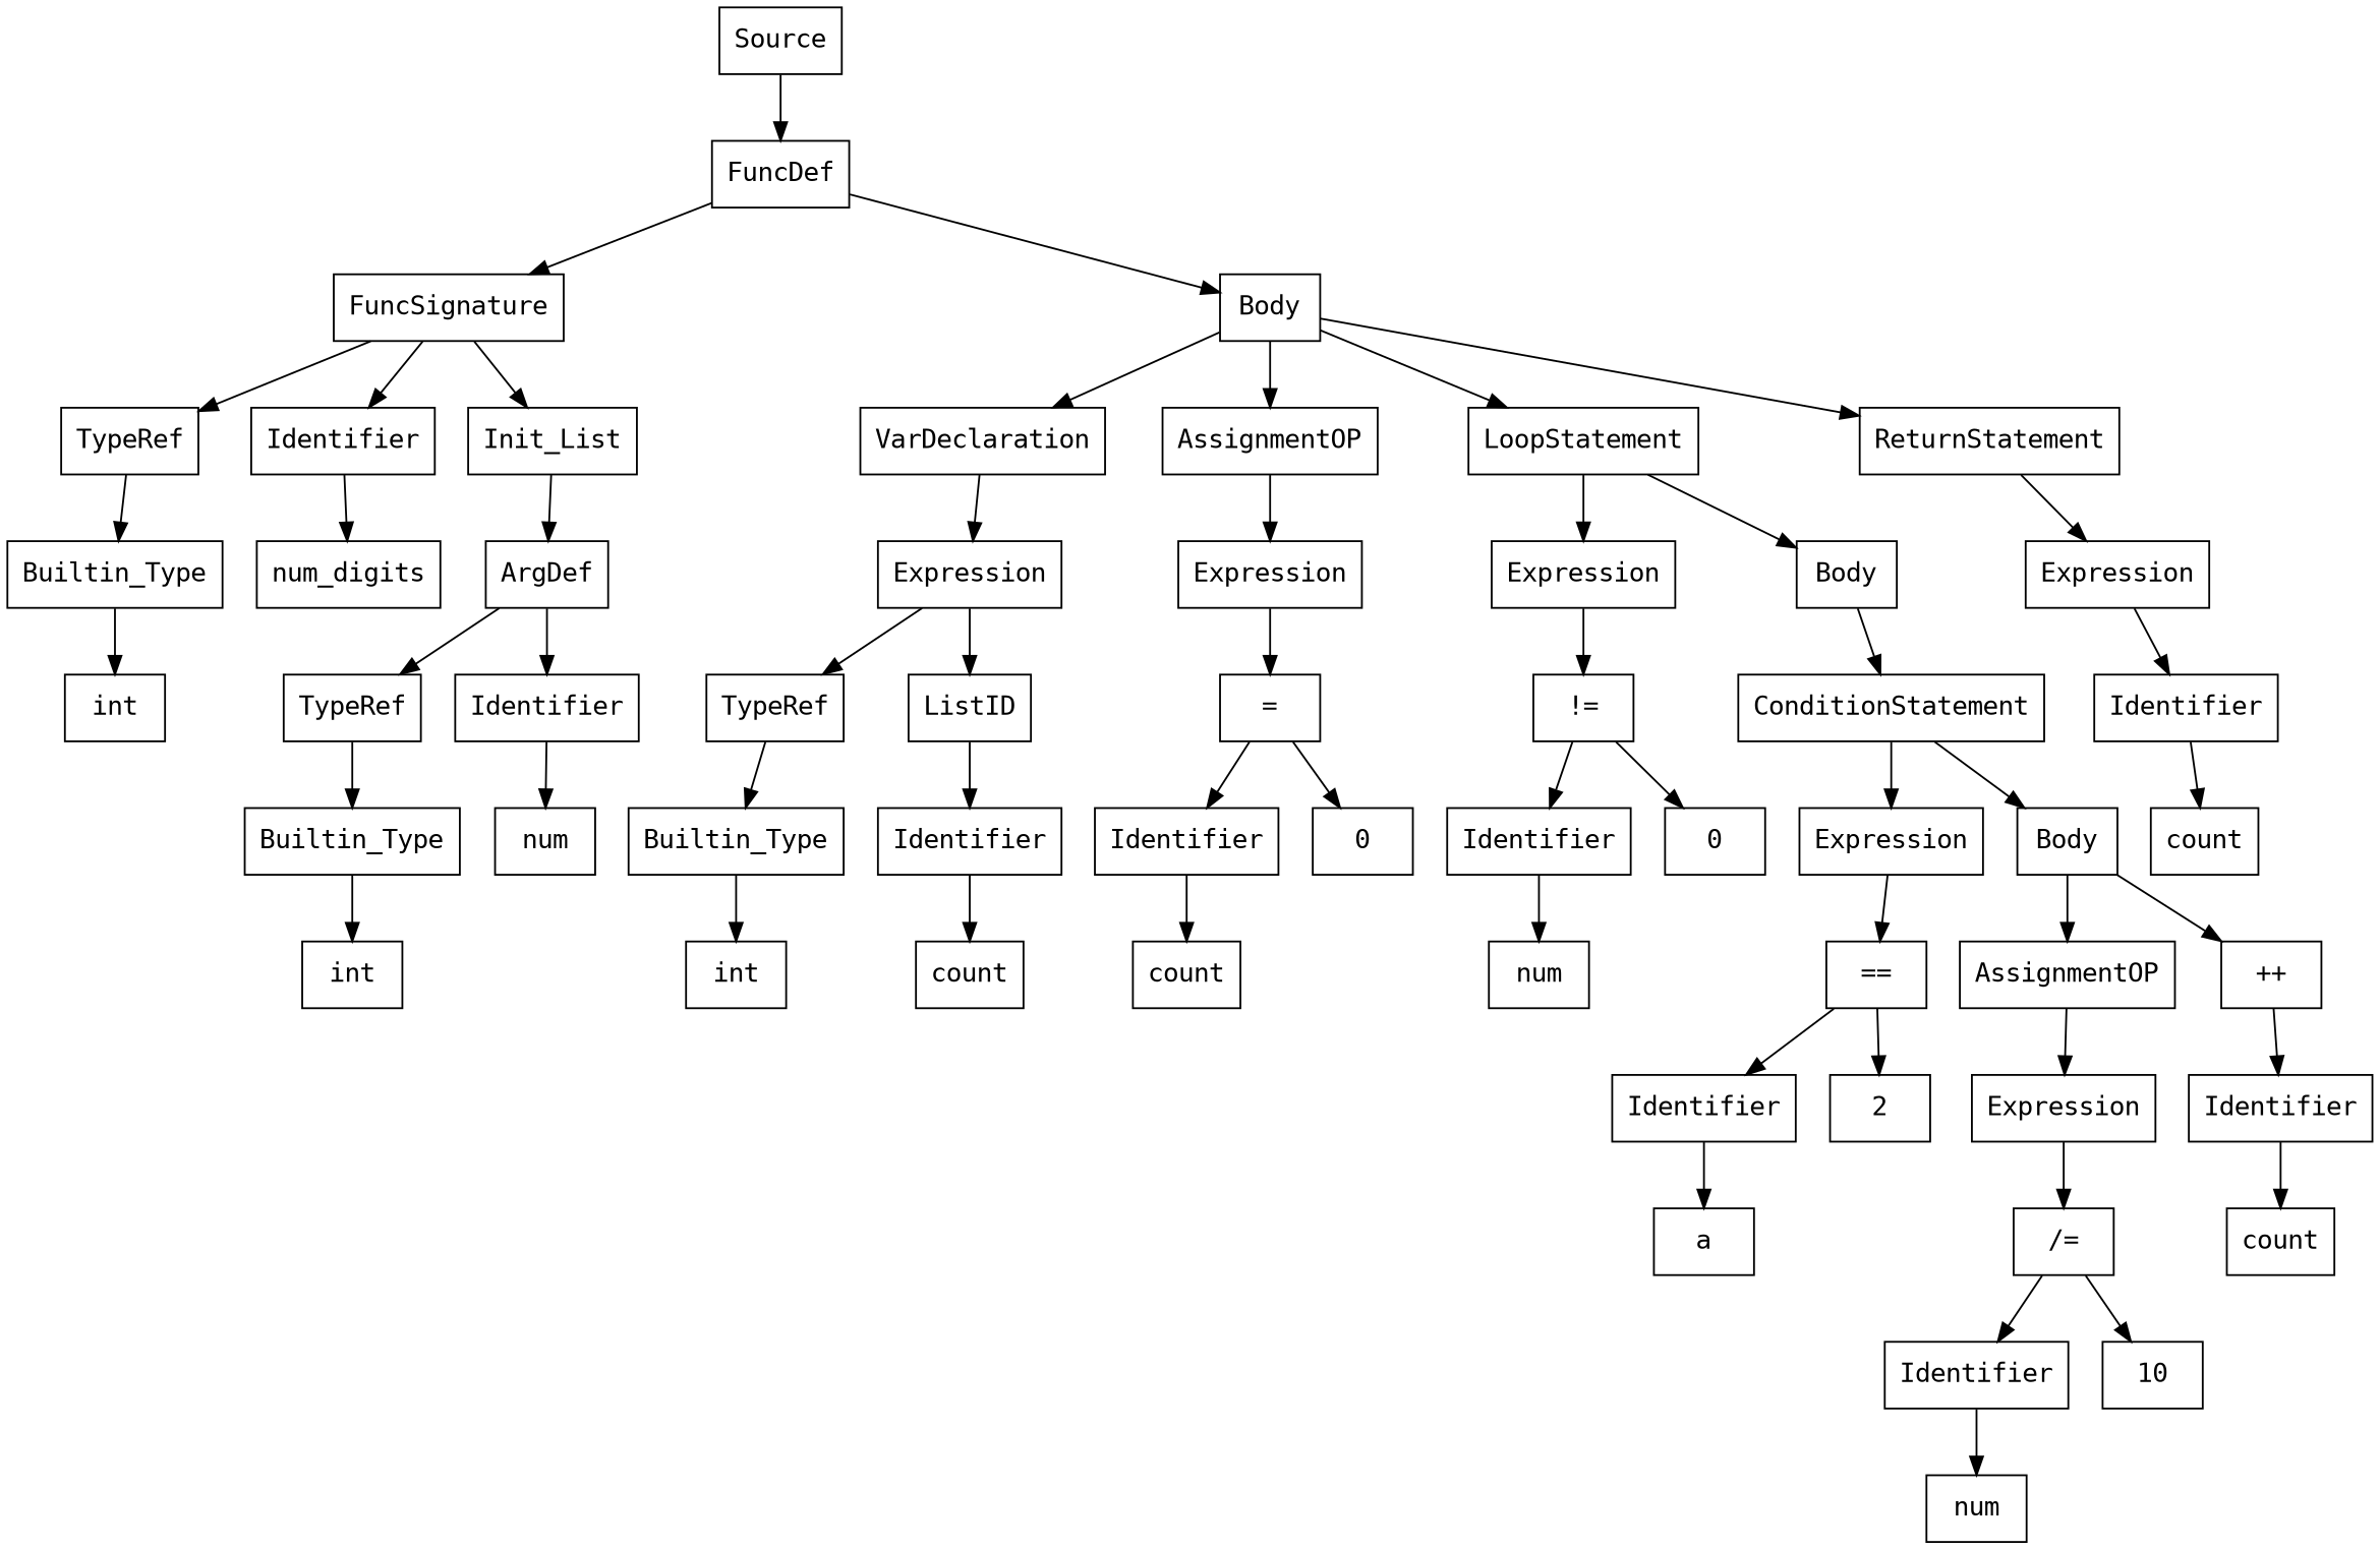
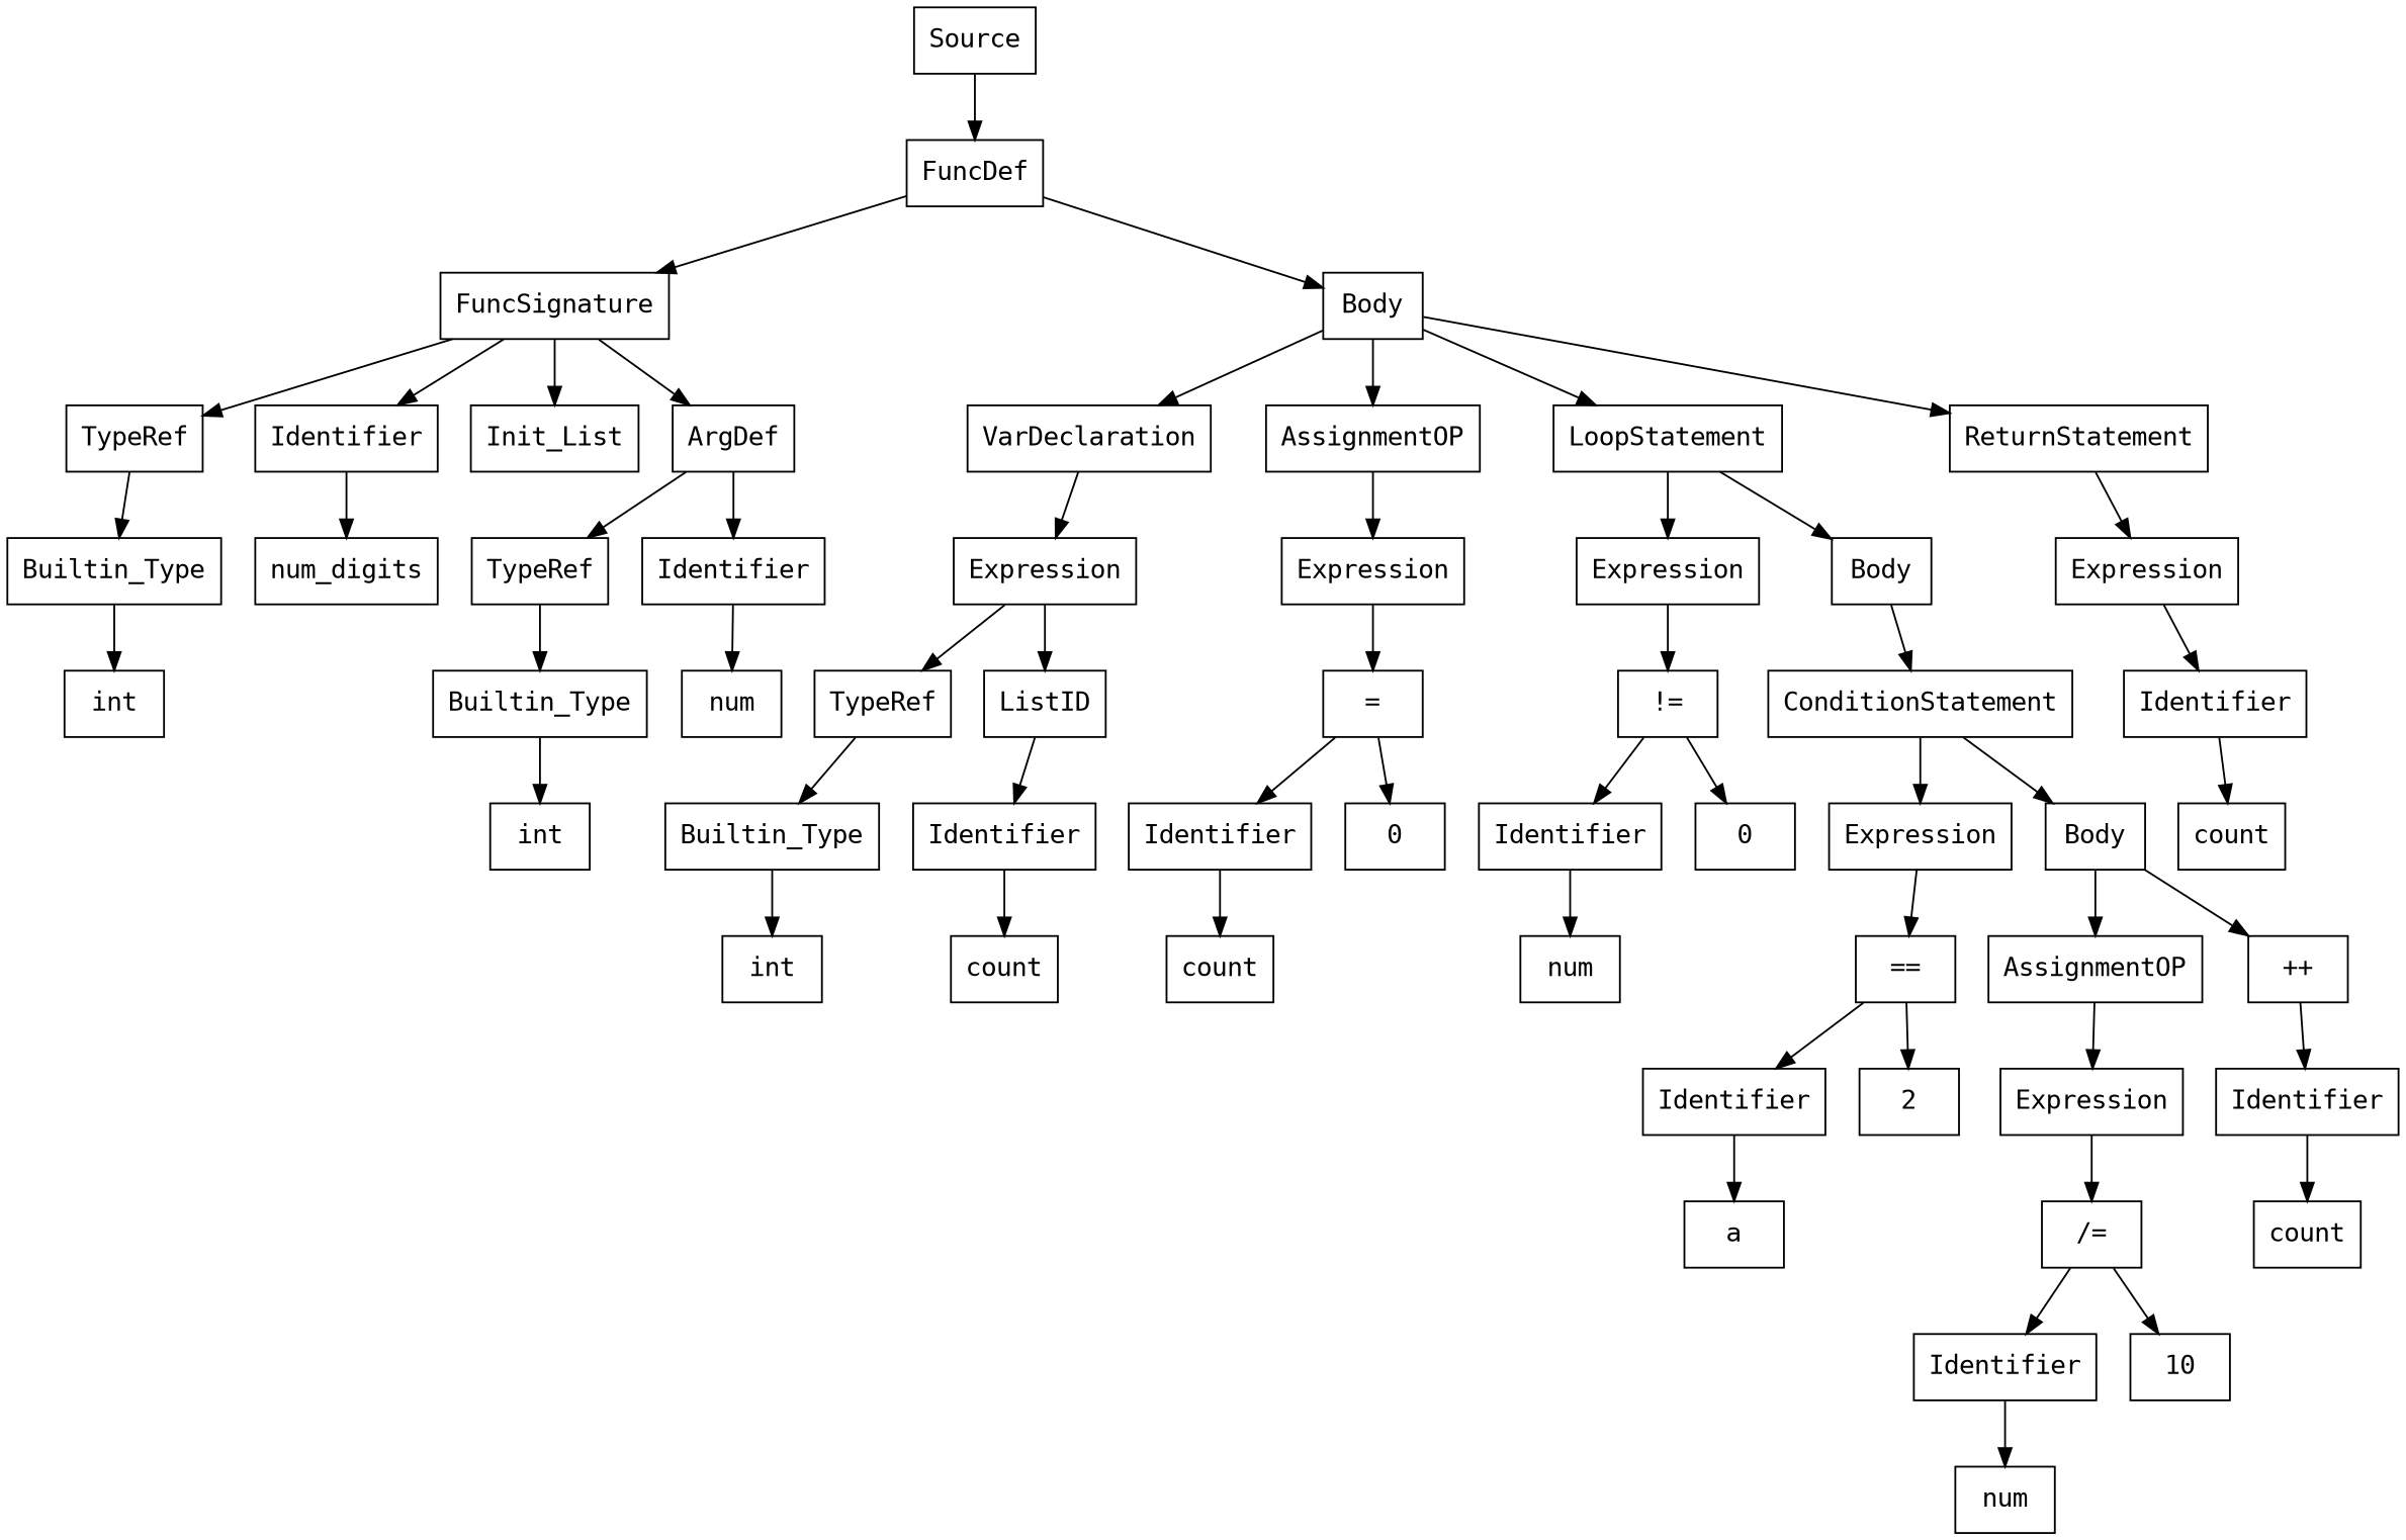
  digraph {
    fontname="DejaVu Sans Mono"
    node [fontname="DejaVu Sans Mono" shape=box]
    edge [fontname="DejaVu Sans Mono"]
    n1 [label=Source]
    n2 [label=FuncDef]
    n3 [label=FuncSignature]
    n4 [label=Body]
    n5 [label=TypeRef]
    n6 [label=Identifier]
    n7 [label=Init_List]
    n8 [label=VarDeclaration]
    n9 [label=AssignmentOP]
    n10 [label=LoopStatement]
    n11 [label=ReturnStatement]
    n12 [label=Builtin_Type]
    n13 [label=num_digits]
    n14 [label=ArgDef]
    n15 [label=int]
    n16 [label=TypeRef]
    n17 [label=Identifier]
    n18 [label=Builtin_Type]
    n19 [label=num]
    n20 [label=int]
    n21 [label=Expression]
    n22 [label=Expression]
    n23 [label=Expression]
    n24 [label=Body]
    n25 [label=Expression]
    n26 [label=TypeRef]
    n27 [label=ListID]
    n28 [label=Builtin_Type]
    n29 [label=Identifier]
    n30 [label=int]
    n31 [label=count]
    n32 [label="="]
    n33 [label=Identifier]
    n34 [label=0]
    n35 [label=count]
    n36 [label="!="]
    n37 [label=ConditionStatement]
    n38 [label=Identifier]
    n39 [label=0]
    n40 [label=num]
    n41 [label=Expression]
    n42 [label=Body]
    n43 [label="=="]
    n44 [label=AssignmentOP]
    n45 [label="++"]
    n46 [label=Identifier]
    n47 [label=2]
    n48 [label=a]
    n49 [label=Expression]
    n50 [label=Identifier]
    n51 [label="/="]
    n52 [label=Identifier]
    n53 [label=10]
    n54 [label=num]
    n55 [label=count]
    n56 [label=Identifier]
    n57 [label=count]
    n1 -> n2
    n2 -> n3
    n2 -> n4
    n3 -> n5
    n3 -> n6
    n3 -> n7
    n4 -> n8
    n4 -> n9
    n4 -> n10
    n4 -> n11
    n5 -> n12
    n6 -> n13
-   n7 -> n14
+   n3 -> n14
    n8 -> n21
    n9 -> n22
    n10 -> n23
    n10 -> n24
    n11 -> n25
    n12 -> n15
    n14 -> n16
    n14 -> n17
    n16 -> n18
    n17 -> n19
    n18 -> n20
    n21 -> n26
    n21 -> n27
    n22 -> n32
    n23 -> n36
    n24 -> n37
    n25 -> n56
    n26 -> n28
    n27 -> n29
    n28 -> n30
    n29 -> n31
    n32 -> n33
    n32 -> n34
    n33 -> n35
    n36 -> n38
    n36 -> n39
    n37 -> n41
    n37 -> n42
    n38 -> n40
    n41 -> n43
    n42 -> n44
    n42 -> n45
    n43 -> n46
    n43 -> n47
    n44 -> n49
    n45 -> n50
    n46 -> n48
    n49 -> n51
    n50 -> n55
    n51 -> n52
    n51 -> n53
    n52 -> n54
    n56 -> n57
  }
